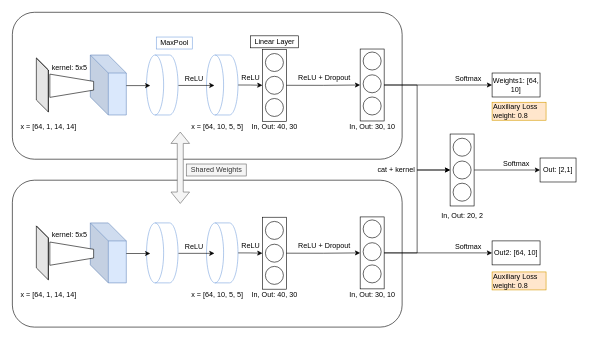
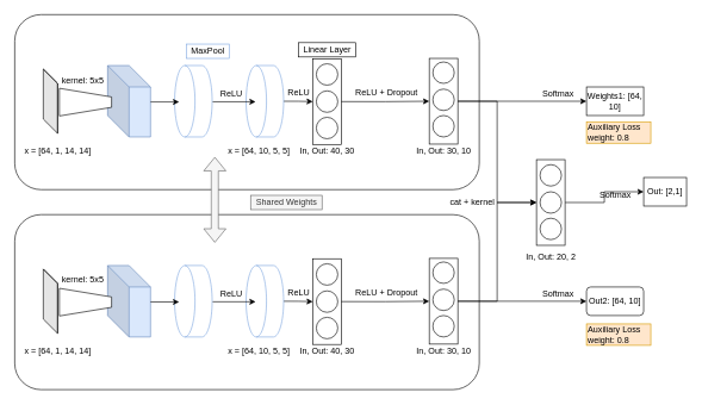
  <mxCell id="0" />
  <mxCell id="1" parent="0" />
  <mxCell id="2" style="edgeStyle=orthogonalEdgeStyle;rounded=0;orthogonalLoop=1;jettySize=auto;html=1;exitX=0.5;exitY=0;exitDx=0;exitDy=0;entryX=0;entryY=0.5;entryDx=0;entryDy=0;" parent="1" source="3" edge="1" target="71"><mxGeometry relative="1" as="geometry"><mxPoint x="820" y="282.824" as="targetPoint" /></mxGeometry></mxCell>
  <mxCell id="3" value="&lt;span style=&quot;color: rgba(0 , 0 , 0 , 0) ; font-family: monospace ; font-size: 0px ; background-color: rgb(248 , 249 , 250)&quot;&gt;%3CmxGraphModel%3E%3Croot%3E%3CmxCell%20id%3D%220%22%2F%3E%3CmxCell%20id%3D%221%22%20parent%3D%220%22%2F%3E%3CmxCell%20id%3D%222%22%20value%3D%22%22%20style%3D%22ellipse%3BwhiteSpace%3Dwrap%3Bhtml%3D1%3Baspect%3Dfixed%3B%22%20vertex%3D%221%22%20parent%3D%221%22%3E%3CmxGeometry%20x%3D%22585%22%20y%3D%2295%22%20width%3D%2230%22%20height%3D%2230%22%20as%3D%22geometry%22%2F%3E%3C%2FmxCell%3E%3CmxCell%20id%3D%223%22%20value%3D%22%22%20style%3D%22ellipse%3BwhiteSpace%3Dwrap%3Bhtml%3D1%3Baspect%3Dfixed%3B%22%20vertex%3D%221%22%20parent%3D%221%22%3E%3CmxGeometry%20x%3D%22585%22%20y%3D%22133%22%20width%3D%2230%22%20height%3D%2230%22%20as%3D%22geometry%22%2F%3E%3C%2FmxCell%3E%3CmxCell%20id%3D%224%22%20value%3D%22%22%20style%3D%22ellipse%3BwhiteSpace%3Dwrap%3Bhtml%3D1%3Baspect%3Dfixed%3B%22%20vertex%3D%221%22%20parent%3D%221%22%3E%3CmxGeometry%20x%3D%22585%22%20y%3D%22170%22%20width%3D%2230%22%20height%3D%2230%22%20as%3D%22geometry%22%2F%3E%3C%2FmxCell%3E%3C%2Froot%3E%3C%2FmxGraphModel%3E&lt;/span&gt;" style="rounded=0;whiteSpace=wrap;html=1;rotation=90;" parent="1" vertex="1"><mxGeometry x="710" y="263" width="120" height="40" as="geometry" /></mxCell>
  <mxCell id="4" value="" style="group" parent="1" vertex="1" connectable="0"><mxGeometry y="20" width="790" height="245" as="geometry" x="20" /></mxCell>
  <mxCell id="5" value="" style="group" parent="4" vertex="1" connectable="0"><mxGeometry width="650" height="245" as="geometry" /></mxCell>
  <mxCell id="6" value="" style="rounded=1;whiteSpace=wrap;html=1;strokeColor=#000000;" parent="5" vertex="1"><mxGeometry width="650" height="245" as="geometry" /></mxCell>
  <mxCell id="7" value="" style="group" parent="5" vertex="1" connectable="0"><mxGeometry x="5" y="39.25" width="640" height="162" as="geometry" /></mxCell>
  <mxCell id="8" value="" style="shape=cube;whiteSpace=wrap;html=1;boundedLbl=1;backgroundOutline=1;darkOpacity=0.05;darkOpacity2=0.1;" parent="7" vertex="1"><mxGeometry x="35" y="37" width="20" height="90" as="geometry" /></mxCell>
  <mxCell id="9" value="" style="shape=cube;whiteSpace=wrap;html=1;boundedLbl=1;backgroundOutline=1;darkOpacity=0.05;darkOpacity2=0.1;size=30;fillColor=#dae8fc;strokeColor=#6c8ebf;" parent="7" vertex="1"><mxGeometry x="125" y="32" width="60" height="100" as="geometry" /></mxCell>
  <mxCell id="10" value="" style="shape=cylinder3;whiteSpace=wrap;html=1;boundedLbl=1;backgroundOutline=1;size=14.25;rotation=-90;strokeColor=#7EA6E0;" parent="7" vertex="1"><mxGeometry x="195" y="55.75" width="100" height="52.5" as="geometry" /></mxCell>
  <mxCell id="11" value="" style="rounded=0;whiteSpace=wrap;html=1;rotation=90;" parent="7" vertex="1"><mxGeometry x="372" y="62.5" width="120" height="40" as="geometry" /></mxCell>
  <mxCell id="12" value="&lt;span style=&quot;color: rgba(0 , 0 , 0 , 0) ; font-family: monospace ; font-size: 0px ; background-color: rgb(248 , 249 , 250)&quot;&gt;%3CmxGraphModel%3E%3Croot%3E%3CmxCell%20id%3D%220%22%2F%3E%3CmxCell%20id%3D%221%22%20parent%3D%220%22%2F%3E%3CmxCell%20id%3D%222%22%20value%3D%22%22%20style%3D%22ellipse%3BwhiteSpace%3Dwrap%3Bhtml%3D1%3Baspect%3Dfixed%3B%22%20vertex%3D%221%22%20parent%3D%221%22%3E%3CmxGeometry%20x%3D%22585%22%20y%3D%2295%22%20width%3D%2230%22%20height%3D%2230%22%20as%3D%22geometry%22%2F%3E%3C%2FmxCell%3E%3CmxCell%20id%3D%223%22%20value%3D%22%22%20style%3D%22ellipse%3BwhiteSpace%3Dwrap%3Bhtml%3D1%3Baspect%3Dfixed%3B%22%20vertex%3D%221%22%20parent%3D%221%22%3E%3CmxGeometry%20x%3D%22585%22%20y%3D%22133%22%20width%3D%2230%22%20height%3D%2230%22%20as%3D%22geometry%22%2F%3E%3C%2FmxCell%3E%3CmxCell%20id%3D%224%22%20value%3D%22%22%20style%3D%22ellipse%3BwhiteSpace%3Dwrap%3Bhtml%3D1%3Baspect%3Dfixed%3B%22%20vertex%3D%221%22%20parent%3D%221%22%3E%3CmxGeometry%20x%3D%22585%22%20y%3D%22170%22%20width%3D%2230%22%20height%3D%2230%22%20as%3D%22geometry%22%2F%3E%3C%2FmxCell%3E%3C%2Froot%3E%3C%2FmxGraphModel%3E&lt;/span&gt;" style="rounded=0;whiteSpace=wrap;html=1;rotation=90;" parent="7" vertex="1"><mxGeometry x="535" y="62" width="120" height="40" as="geometry" /></mxCell>
  <mxCell id="13" style="edgeStyle=orthogonalEdgeStyle;rounded=0;orthogonalLoop=1;jettySize=auto;html=1;exitX=0.5;exitY=0;exitDx=0;exitDy=0;entryX=0.5;entryY=1;entryDx=0;entryDy=0;" parent="7" source="11" target="12" edge="1"><mxGeometry relative="1" as="geometry" /></mxCell>
  <mxCell id="14" value="" style="ellipse;whiteSpace=wrap;html=1;aspect=fixed;" parent="7" vertex="1"><mxGeometry x="417" y="29.5" width="30" height="30" as="geometry" /></mxCell>
  <mxCell id="15" value="" style="ellipse;whiteSpace=wrap;html=1;aspect=fixed;" parent="7" vertex="1"><mxGeometry x="417" y="67.5" width="30" height="30" as="geometry" /></mxCell>
  <mxCell id="16" value="" style="ellipse;whiteSpace=wrap;html=1;aspect=fixed;" parent="7" vertex="1"><mxGeometry x="417" y="104.5" width="30" height="30" as="geometry" /></mxCell>
  <mxCell id="17" value="" style="shape=trapezoid;perimeter=trapezoidPerimeter;whiteSpace=wrap;html=1;fixedSize=1;rotation=90;size=12.12;" parent="7" vertex="1"><mxGeometry x="74.63" y="46.75" width="38.75" height="73" as="geometry" /></mxCell>
  <mxCell id="18" value="" style="ellipse;whiteSpace=wrap;html=1;aspect=fixed;" parent="7" vertex="1"><mxGeometry x="580" y="27" width="30" height="30" as="geometry" /></mxCell>
  <mxCell id="19" value="" style="ellipse;whiteSpace=wrap;html=1;aspect=fixed;" parent="7" vertex="1"><mxGeometry x="580" y="65" width="30" height="30" as="geometry" /></mxCell>
  <mxCell id="20" value="" style="ellipse;whiteSpace=wrap;html=1;aspect=fixed;" parent="7" vertex="1"><mxGeometry x="580" y="102" width="30" height="30" as="geometry" /></mxCell>
  <mxCell id="21" value="kernel: 5x5" style="text;html=1;align=center;verticalAlign=middle;resizable=0;points=[];autosize=1;strokeColor=none;" parent="7" vertex="1"><mxGeometry x="55" y="42.5" width="70" height="20" as="geometry" /></mxCell>
  <mxCell id="22" value="" style="endArrow=classic;html=1;" parent="7" edge="1"><mxGeometry width="50" height="50" relative="1" as="geometry"><mxPoint x="185" y="83" as="sourcePoint" /><mxPoint x="225" y="83" as="targetPoint" /></mxGeometry></mxCell>
  <mxCell id="23" value="MaxPool" style="text;html=1;align=center;verticalAlign=middle;resizable=0;points=[];autosize=1;strokeColor=#7EA6E0;" parent="7" vertex="1"><mxGeometry x="235" y="2" width="60" height="20" as="geometry" /></mxCell>
  <mxCell id="24" style="edgeStyle=orthogonalEdgeStyle;rounded=0;orthogonalLoop=1;jettySize=auto;html=1;exitX=0.5;exitY=1;exitDx=0;exitDy=0;exitPerimeter=0;entryX=0.5;entryY=1;entryDx=0;entryDy=0;" parent="7" source="25" target="11" edge="1"><mxGeometry relative="1" as="geometry" /></mxCell>
  <mxCell id="25" value="" style="shape=cylinder3;whiteSpace=wrap;html=1;boundedLbl=1;backgroundOutline=1;size=14.25;rotation=-90;strokeColor=#7EA6E0;" parent="7" vertex="1"><mxGeometry x="295" y="55.75" width="100" height="52.5" as="geometry" /></mxCell>
  <mxCell id="26" value="" style="endArrow=classic;html=1;" parent="7" edge="1"><mxGeometry width="50" height="50" relative="1" as="geometry"><mxPoint x="272" y="82.75" as="sourcePoint" /><mxPoint x="332" y="82.75" as="targetPoint" /></mxGeometry></mxCell>
  <mxCell id="27" value="ReLU" style="text;html=1;align=center;verticalAlign=middle;resizable=0;points=[];autosize=1;strokeColor=none;" parent="7" vertex="1"><mxGeometry x="273" y="62" width="50" height="20" as="geometry" /></mxCell>
  <mxCell id="28" value="x = [64, 10, 5, 5]" style="text;html=1;strokeColor=none;fillColor=none;align=center;verticalAlign=middle;whiteSpace=wrap;rounded=0;" parent="7" vertex="1"><mxGeometry x="286.63" y="142" width="100.37" height="20" as="geometry" /></mxCell>
  <mxCell id="29" value="ReLU" style="text;html=1;align=center;verticalAlign=middle;resizable=0;points=[];autosize=1;strokeColor=none;" parent="7" vertex="1"><mxGeometry x="367" y="59.5" width="50" height="20" as="geometry" /></mxCell>
  <mxCell id="30" value="Linear Layer" style="text;html=1;align=center;verticalAlign=middle;resizable=0;points=[];autosize=1;strokeColor=#000000;" parent="7" vertex="1"><mxGeometry x="392" width="80" height="20" as="geometry" /></mxCell>
  <mxCell id="31" value="In, Out: 40, 30" style="text;html=1;align=center;verticalAlign=middle;resizable=0;points=[];autosize=1;strokeColor=none;" parent="7" vertex="1"><mxGeometry x="387" y="142" width="90" height="20" as="geometry" /></mxCell>
  <mxCell id="32" value="ReLU + Dropout" style="text;html=1;align=center;verticalAlign=middle;resizable=0;points=[];autosize=1;strokeColor=none;" parent="7" vertex="1"><mxGeometry x="465" y="59.5" width="100" height="20" as="geometry" /></mxCell>
  <mxCell id="33" value="In, Out: 30, 10" style="text;html=1;align=center;verticalAlign=middle;resizable=0;points=[];autosize=1;strokeColor=none;" parent="7" vertex="1"><mxGeometry x="550" y="142" width="90" height="20" as="geometry" /></mxCell>
  <mxCell id="34" value="x = [64, 1, 14, 14]" style="text;html=1;align=center;verticalAlign=middle;resizable=0;points=[];autosize=1;strokeColor=none;" parent="7" vertex="1"><mxGeometry y="142" width="110" height="20" as="geometry" /></mxCell>
  <mxCell id="35" value="Softmax" style="text;html=1;align=center;verticalAlign=middle;resizable=0;points=[];autosize=1;strokeColor=none;" vertex="1" parent="4"><mxGeometry x="730" y="101.25" width="60" height="20" as="geometry" /></mxCell>
  <mxCell id="36" value="" style="group" parent="1" vertex="1" connectable="0"><mxGeometry y="300" width="754" height="245" as="geometry" x="20" /></mxCell>
  <mxCell id="37" value="" style="group" parent="36" vertex="1" connectable="0"><mxGeometry width="650" height="245" as="geometry" /></mxCell>
  <mxCell id="38" value="" style="rounded=1;whiteSpace=wrap;html=1;strokeColor=#000000;" parent="37" vertex="1"><mxGeometry width="650" height="245" as="geometry" /></mxCell>
  <mxCell id="39" value="" style="group" parent="37" vertex="1" connectable="0"><mxGeometry x="5" y="39.25" width="640" height="162" as="geometry" /></mxCell>
  <mxCell id="40" value="" style="shape=cube;whiteSpace=wrap;html=1;boundedLbl=1;backgroundOutline=1;darkOpacity=0.05;darkOpacity2=0.1;" parent="39" vertex="1"><mxGeometry x="35" y="37" width="20" height="90" as="geometry" /></mxCell>
  <mxCell id="41" value="" style="shape=cube;whiteSpace=wrap;html=1;boundedLbl=1;backgroundOutline=1;darkOpacity=0.05;darkOpacity2=0.1;size=30;fillColor=#dae8fc;strokeColor=#6c8ebf;" parent="39" vertex="1"><mxGeometry x="125" y="32" width="60" height="100" as="geometry" /></mxCell>
  <mxCell id="42" value="" style="shape=cylinder3;whiteSpace=wrap;html=1;boundedLbl=1;backgroundOutline=1;size=14.25;rotation=-90;strokeColor=#7EA6E0;" parent="39" vertex="1"><mxGeometry x="195" y="55.75" width="100" height="52.5" as="geometry" /></mxCell>
  <mxCell id="43" value="" style="rounded=0;whiteSpace=wrap;html=1;rotation=90;" parent="39" vertex="1"><mxGeometry x="372" y="62.5" width="120" height="40" as="geometry" /></mxCell>
  <mxCell id="44" value="" style="rounded=0;whiteSpace=wrap;html=1;rotation=90;" parent="39" vertex="1"><mxGeometry x="535" y="62" width="120" height="40" as="geometry" /></mxCell>
  <mxCell id="45" style="edgeStyle=orthogonalEdgeStyle;rounded=0;orthogonalLoop=1;jettySize=auto;html=1;exitX=0.5;exitY=0;exitDx=0;exitDy=0;entryX=0.5;entryY=1;entryDx=0;entryDy=0;" parent="39" source="43" target="44" edge="1"><mxGeometry relative="1" as="geometry" /></mxCell>
  <mxCell id="46" value="" style="ellipse;whiteSpace=wrap;html=1;aspect=fixed;" parent="39" vertex="1"><mxGeometry x="417" y="29.5" width="30" height="30" as="geometry" /></mxCell>
  <mxCell id="47" value="" style="ellipse;whiteSpace=wrap;html=1;aspect=fixed;" parent="39" vertex="1"><mxGeometry x="417" y="67.5" width="30" height="30" as="geometry" /></mxCell>
  <mxCell id="48" value="" style="ellipse;whiteSpace=wrap;html=1;aspect=fixed;" parent="39" vertex="1"><mxGeometry x="417" y="104.5" width="30" height="30" as="geometry" /></mxCell>
  <mxCell id="49" value="" style="shape=trapezoid;perimeter=trapezoidPerimeter;whiteSpace=wrap;html=1;fixedSize=1;rotation=90;size=12.12;" parent="39" vertex="1"><mxGeometry x="74.63" y="46.75" width="38.75" height="73" as="geometry" /></mxCell>
  <mxCell id="50" value="" style="ellipse;whiteSpace=wrap;html=1;aspect=fixed;" parent="39" vertex="1"><mxGeometry x="580" y="27" width="30" height="30" as="geometry" /></mxCell>
  <mxCell id="51" value="" style="ellipse;whiteSpace=wrap;html=1;aspect=fixed;" parent="39" vertex="1"><mxGeometry x="580" y="65" width="30" height="30" as="geometry" /></mxCell>
  <mxCell id="52" value="" style="ellipse;whiteSpace=wrap;html=1;aspect=fixed;" parent="39" vertex="1"><mxGeometry x="580" y="102" width="30" height="30" as="geometry" /></mxCell>
  <mxCell id="53" value="kernel: 5x5" style="text;html=1;align=center;verticalAlign=middle;resizable=0;points=[];autosize=1;strokeColor=none;" parent="39" vertex="1"><mxGeometry x="55" y="42.5" width="70" height="20" as="geometry" /></mxCell>
  <mxCell id="54" value="" style="endArrow=classic;html=1;" parent="39" edge="1"><mxGeometry width="50" height="50" relative="1" as="geometry"><mxPoint x="185" y="83" as="sourcePoint" /><mxPoint x="225" y="83" as="targetPoint" /></mxGeometry></mxCell>
  <mxCell id="55" style="edgeStyle=orthogonalEdgeStyle;rounded=0;orthogonalLoop=1;jettySize=auto;html=1;exitX=0.5;exitY=1;exitDx=0;exitDy=0;exitPerimeter=0;entryX=0.5;entryY=1;entryDx=0;entryDy=0;" parent="39" source="56" target="43" edge="1"><mxGeometry relative="1" as="geometry" /></mxCell>
  <mxCell id="56" value="" style="shape=cylinder3;whiteSpace=wrap;html=1;boundedLbl=1;backgroundOutline=1;size=14.25;rotation=-90;strokeColor=#7EA6E0;" parent="39" vertex="1"><mxGeometry x="295" y="55.75" width="100" height="52.5" as="geometry" /></mxCell>
  <mxCell id="57" value="" style="endArrow=classic;html=1;" parent="39" edge="1"><mxGeometry width="50" height="50" relative="1" as="geometry"><mxPoint x="272" y="82.75" as="sourcePoint" /><mxPoint x="332" y="82.75" as="targetPoint" /></mxGeometry></mxCell>
  <mxCell id="58" value="ReLU" style="text;html=1;align=center;verticalAlign=middle;resizable=0;points=[];autosize=1;strokeColor=none;" parent="39" vertex="1"><mxGeometry x="273" y="62" width="50" height="20" as="geometry" /></mxCell>
  <mxCell id="59" value="x = [64, 10, 5, 5]" style="text;html=1;strokeColor=none;fillColor=none;align=center;verticalAlign=middle;whiteSpace=wrap;rounded=0;" parent="39" vertex="1"><mxGeometry x="286.63" y="142" width="100.37" height="20" as="geometry" /></mxCell>
  <mxCell id="60" value="ReLU" style="text;html=1;align=center;verticalAlign=middle;resizable=0;points=[];autosize=1;strokeColor=none;" parent="39" vertex="1"><mxGeometry x="367" y="59.5" width="50" height="20" as="geometry" /></mxCell>
  <mxCell id="61" value="In, Out: 40, 30" style="text;html=1;align=center;verticalAlign=middle;resizable=0;points=[];autosize=1;strokeColor=none;" parent="39" vertex="1"><mxGeometry x="387" y="142" width="90" height="20" as="geometry" /></mxCell>
  <mxCell id="62" value="ReLU + Dropout" style="text;html=1;align=center;verticalAlign=middle;resizable=0;points=[];autosize=1;strokeColor=none;" parent="39" vertex="1"><mxGeometry x="465" y="59.5" width="100" height="20" as="geometry" /></mxCell>
  <mxCell id="63" value="In, Out: 30, 10" style="text;html=1;align=center;verticalAlign=middle;resizable=0;points=[];autosize=1;strokeColor=none;" parent="39" vertex="1"><mxGeometry x="550" y="142" width="90" height="20" as="geometry" /></mxCell>
  <mxCell id="64" value="x = [64, 1, 14, 14]" style="text;html=1;align=center;verticalAlign=middle;resizable=0;points=[];autosize=1;strokeColor=none;" parent="39" vertex="1"><mxGeometry y="142" width="110" height="20" as="geometry" /></mxCell>
  <mxCell id="65" value="" style="shape=flexArrow;endArrow=classic;startArrow=classic;html=1;fillColor=#f5f5f5;strokeColor=#666666;" parent="37" edge="1"><mxGeometry width="100" height="100" relative="1" as="geometry"><mxPoint x="280" y="39.25" as="sourcePoint" /><mxPoint x="280" y="-80.75" as="targetPoint" /></mxGeometry></mxCell>
  <mxCell id="66" value="" style="ellipse;whiteSpace=wrap;html=1;aspect=fixed;" parent="1" vertex="1"><mxGeometry x="755" y="230" width="30" height="30" as="geometry" /></mxCell>
  <mxCell id="67" value="" style="ellipse;whiteSpace=wrap;html=1;aspect=fixed;" parent="1" vertex="1"><mxGeometry x="755" y="268" width="30" height="30" as="geometry" /></mxCell>
  <mxCell id="68" value="" style="ellipse;whiteSpace=wrap;html=1;aspect=fixed;" parent="1" vertex="1"><mxGeometry x="755" y="305" width="30" height="30" as="geometry" /></mxCell>
  <mxCell id="69" value="cat + kernel" style="text;html=1;align=center;verticalAlign=middle;resizable=0;points=[];autosize=1;strokeColor=none;" parent="1" vertex="1"><mxGeometry x="620" y="273" width="80" height="20" as="geometry" /></mxCell>
  <mxCell id="70" value="In, Out: 20, 2" style="text;html=1;align=center;verticalAlign=middle;resizable=0;points=[];autosize=1;strokeColor=none;" parent="1" vertex="1"><mxGeometry x="730" y="350" width="80" height="20" as="geometry" /></mxCell>
- <mxCell id="71" value="Out: [2,1]" style="whiteSpace=wrap;html=1;strokeColor=#000000;" parent="1" vertex="1"><mxGeometry x="900" y="263" width="60" height="40" as="geometry" /></mxCell>
- <mxCell id="72" value="Shared Weights" style="text;html=1;align=center;verticalAlign=middle;resizable=0;points=[];autosize=1;strokeColor=#666666;fillColor=#f5f5f5;fontColor=#333333;" parent="1" vertex="1"><mxGeometry x="310" y="273" width="100" height="20" as="geometry" /></mxCell>
+ <mxCell id="71" value="Out: [2,1]" style="whiteSpace=wrap;html=1;strokeColor=#000000;" parent="1" vertex="1"><mxGeometry x="900" y="248" width="60" height="40" as="geometry" /></mxCell>
+ <mxCell id="72" value="Shared Weights" style="text;html=1;align=center;verticalAlign=middle;resizable=0;points=[];autosize=1;strokeColor=#666666;fillColor=#f5f5f5;fontColor=#333333;" parent="1" vertex="1"><mxGeometry x="350" y="273" width="100" height="20" as="geometry" /></mxCell>
  <mxCell id="73" value="Weights1: [64, 10]" style="rounded=0;whiteSpace=wrap;html=1;strokeColor=#000000;" parent="1" vertex="1"><mxGeometry x="820" y="121.25" width="80" height="40" as="geometry" /></mxCell>
  <mxCell id="74" style="edgeStyle=orthogonalEdgeStyle;rounded=0;orthogonalLoop=1;jettySize=auto;html=1;exitX=0.5;exitY=0;exitDx=0;exitDy=0;entryX=0;entryY=0.5;entryDx=0;entryDy=0;" parent="1" source="12" edge="1" target="73"><mxGeometry relative="1" as="geometry"><mxPoint x="683" y="141.25" as="targetPoint" /></mxGeometry></mxCell>
  <mxCell id="75" value="Auxiliary Loss&lt;br&gt;weight: 0.8" style="text;html=1;align=left;verticalAlign=middle;resizable=0;points=[];autosize=1;strokeColor=#d79b00;fillColor=#ffe6cc;" parent="1" vertex="1"><mxGeometry x="820" y="170" width="90" height="30" as="geometry" /></mxCell>
  <mxCell id="76" style="edgeStyle=orthogonalEdgeStyle;rounded=0;orthogonalLoop=1;jettySize=auto;html=1;exitX=0.5;exitY=0;exitDx=0;exitDy=0;entryX=0.5;entryY=1;entryDx=0;entryDy=0;" edge="1" parent="1" source="12" target="3"><mxGeometry relative="1" as="geometry" /></mxCell>
- <mxCell id="77" value="Out2: [64, 10]" style="rounded=0;whiteSpace=wrap;html=1;strokeColor=#000000;" parent="1" vertex="1"><mxGeometry x="820" y="401.25" width="80" height="40" as="geometry" /></mxCell>
+ <mxCell id="77" value="Out2: [64, 10]" style="whiteSpace=wrap;html=1;strokeColor=#000000;rounded=1;" parent="1" vertex="1"><mxGeometry x="820" y="401.25" width="80" height="40" as="geometry" /></mxCell>
  <mxCell id="78" style="edgeStyle=orthogonalEdgeStyle;rounded=0;orthogonalLoop=1;jettySize=auto;html=1;exitX=0.5;exitY=0;exitDx=0;exitDy=0;entryX=0;entryY=0.5;entryDx=0;entryDy=0;" parent="1" source="44" edge="1" target="77"><mxGeometry relative="1" as="geometry"><mxPoint x="683" y="421.25" as="targetPoint" /></mxGeometry></mxCell>
  <mxCell id="79" style="edgeStyle=orthogonalEdgeStyle;rounded=0;orthogonalLoop=1;jettySize=auto;html=1;exitX=0.5;exitY=0;exitDx=0;exitDy=0;entryX=0.5;entryY=1;entryDx=0;entryDy=0;" edge="1" parent="1" source="44" target="3"><mxGeometry relative="1" as="geometry" /></mxCell>
  <mxCell id="80" value="Softmax" style="text;html=1;align=center;verticalAlign=middle;resizable=0;points=[];autosize=1;strokeColor=none;" vertex="1" parent="1"><mxGeometry x="750" y="401.25" width="60" height="20" as="geometry" /></mxCell>
  <mxCell id="81" value="Softmax" style="text;html=1;align=center;verticalAlign=middle;resizable=0;points=[];autosize=1;strokeColor=none;" vertex="1" parent="1"><mxGeometry x="830" y="263" width="60" height="20" as="geometry" /></mxCell>
  <mxCell id="82" value="Auxiliary Loss&lt;br&gt;weight: 0.8" style="text;html=1;align=left;verticalAlign=middle;resizable=0;points=[];autosize=1;strokeColor=#d79b00;fillColor=#ffe6cc;" parent="1" vertex="1"><mxGeometry x="820" y="453" width="90" height="30" as="geometry" /></mxCell>
